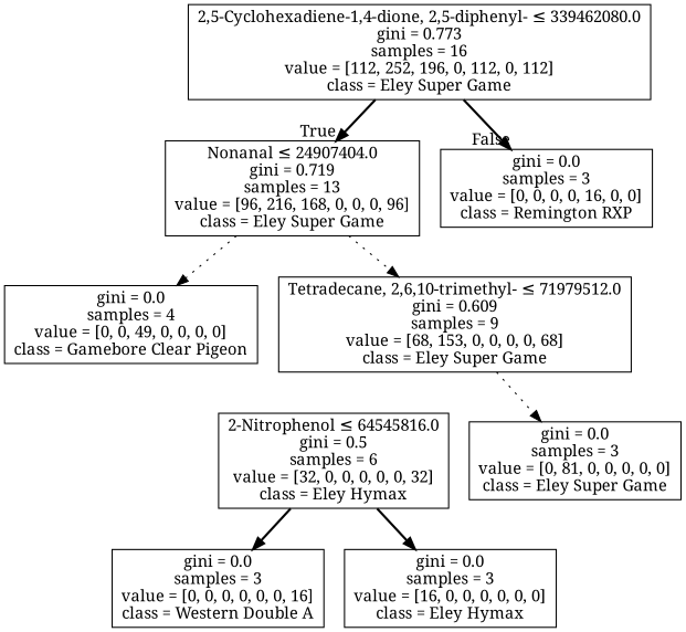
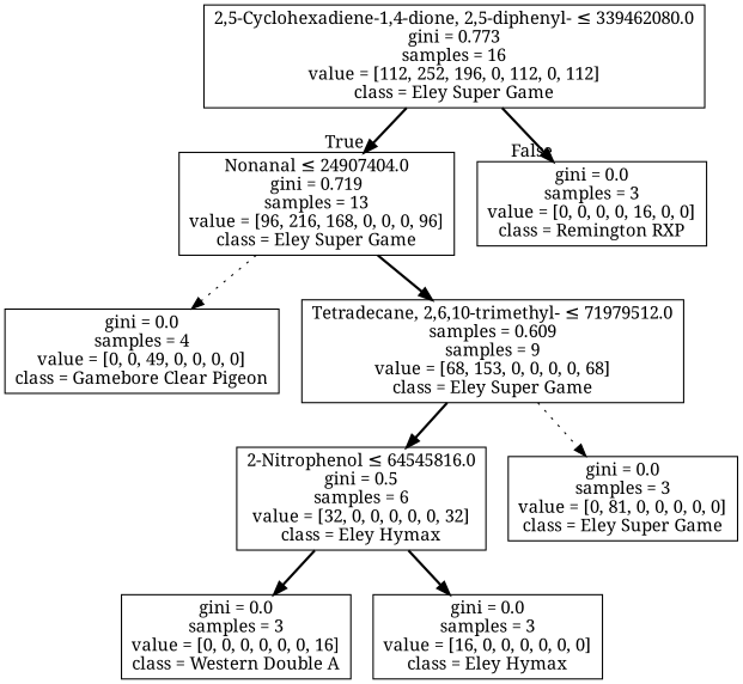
  digraph {
    fontname="Noto Serif"
    node [fontname="Noto Serif" shape=box]
    edge [fontname="Noto Serif" style=bold]
    n1 [label=<2,5-Cyclohexadiene-1,4-dione, 2,5-diphenyl- &le; 339462080.0<br/>gini = 0.773<br/>samples = 16<br/>value = [112, 252, 196, 0, 112, 0, 112]<br/>class = Eley Super Game>]
    n2 [label=<Nonanal &le; 24907404.0<br/>gini = 0.719<br/>samples = 13<br/>value = [96, 216, 168, 0, 0, 0, 96]<br/>class = Eley Super Game>]
    n3 [label=<gini = 0.0<br/>samples = 3<br/>value = [0, 0, 0, 0, 16, 0, 0]<br/>class = Remington RXP>]
    n4 [label=<gini = 0.0<br/>samples = 4<br/>value = [0, 0, 49, 0, 0, 0, 0]<br/>class = Gamebore Clear Pigeon>]
-   n5 [label=<Tetradecane, 2,6,10-trimethyl- &le; 71979512.0<br/>gini = 0.609<br/>samples = 9<br/>value = [68, 153, 0, 0, 0, 0, 68]<br/>class = Eley Super Game>]
+   n5 [label=<Tetradecane, 2,6,10-trimethyl- &le; 71979512.0<br/>samples = 0.609<br/>samples = 9<br/>value = [68, 153, 0, 0, 0, 0, 68]<br/>class = Eley Super Game>]
    n6 [label=<2-Nitrophenol &le; 64545816.0<br/>gini = 0.5<br/>samples = 6<br/>value = [32, 0, 0, 0, 0, 0, 32]<br/>class = Eley Hymax>]
    n7 [label=<gini = 0.0<br/>samples = 3<br/>value = [0, 81, 0, 0, 0, 0, 0]<br/>class = Eley Super Game>]
    n8 [label=<gini = 0.0<br/>samples = 3<br/>value = [0, 0, 0, 0, 0, 0, 16]<br/>class = Western Double A>]
    n9 [label=<gini = 0.0<br/>samples = 3<br/>value = [16, 0, 0, 0, 0, 0, 0]<br/>class = Eley Hymax>]
    n1 -> n2 [headlabel=True labelangle=45 labeldistance=2.5]
    n1 -> n3 [headlabel=False labelangle=-45 labeldistance=2.5]
    n2 -> n4 [style=dotted]
-   n2 -> n5 [style=dotted]
+   n2 -> n5
+   n5 -> n6
    n5 -> n7 [style=dotted]
    n6 -> n8
    n6 -> n9
  }
